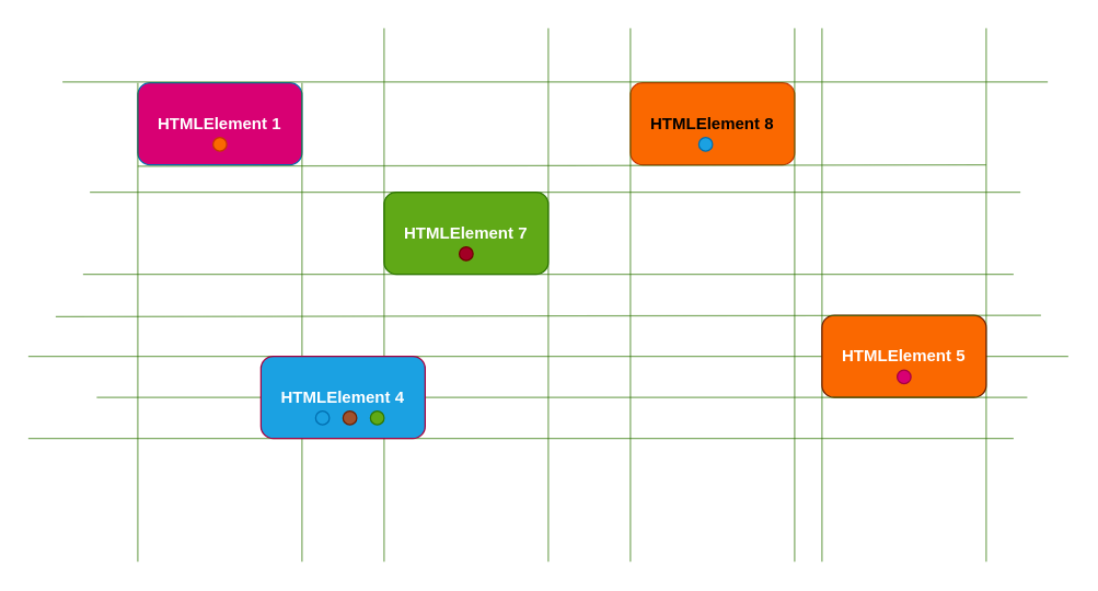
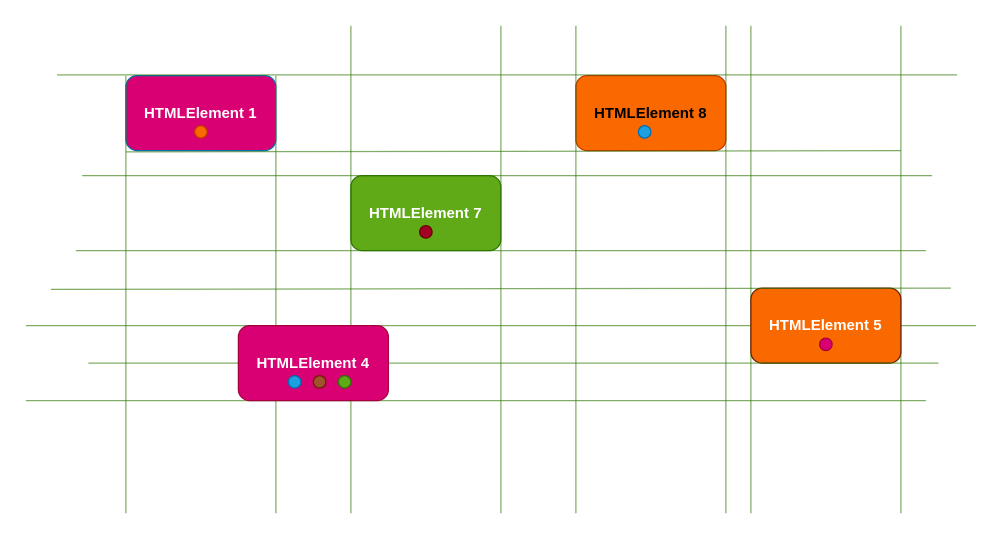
  <mxCell id="0" />
  <mxCell id="1" parent="0" />
  <mxCell id="2" value="&lt;b style=&quot;color: generic-light-dark(rgb(0, 0, 0), rgb(255, 255, 255));&quot;&gt;HTMLElement 1&lt;/b&gt;" style="rounded=1;whiteSpace=wrap;html=1;fillColor=#d80073;fontColor=#ffffff;strokeColor=#006EAF;" vertex="1" parent="1"><mxGeometry x="100" y="60" width="120" height="60" as="geometry" /></mxCell>
  <mxCell id="3" value="&lt;b&gt;HTMLElement 7&lt;/b&gt;" style="rounded=1;whiteSpace=wrap;html=1;fillColor=#60a917;fontColor=#ffffff;strokeColor=#2D7600;" vertex="1" parent="1"><mxGeometry x="280" y="140" width="120" height="60" as="geometry" /></mxCell>
  <mxCell id="4" value="&lt;b&gt;HTMLElement 8&lt;/b&gt;" style="rounded=1;whiteSpace=wrap;html=1;fillColor=#fa6800;fontColor=#000000;strokeColor=#C73500;" vertex="1" parent="1"><mxGeometry x="460" y="60" width="120" height="60" as="geometry" /></mxCell>
  <mxCell id="5" value="" style="endArrow=none;html=1;rounded=0;fillColor=#60a917;strokeColor=#2D7600;entryX=1;entryY=0;entryDx=0;entryDy=0;opacity=60;" edge="1" parent="1" target="2"><mxGeometry width="50" height="50" relative="1" as="geometry"><mxPoint x="220" y="410" as="sourcePoint" /><mxPoint x="220" y="90" as="targetPoint" /></mxGeometry></mxCell>
  <mxCell id="6" value="" style="endArrow=none;html=1;rounded=0;fillColor=#60a917;strokeColor=#2D7600;entryX=0;entryY=0;entryDx=0;entryDy=0;opacity=60;" edge="1" parent="1" target="2"><mxGeometry width="50" height="50" relative="1" as="geometry"><mxPoint x="100" y="410" as="sourcePoint" /><mxPoint x="100" y="90" as="targetPoint" /></mxGeometry></mxCell>
  <mxCell id="7" value="" style="endArrow=none;html=1;rounded=0;fillColor=#60a917;strokeColor=#2D7600;opacity=60;" edge="1" parent="1"><mxGeometry width="50" height="50" relative="1" as="geometry"><mxPoint x="280" y="410" as="sourcePoint" /><mxPoint x="280" y="20" as="targetPoint" /></mxGeometry></mxCell>
  <mxCell id="8" value="" style="endArrow=none;html=1;rounded=0;fillColor=#60a917;strokeColor=#2D7600;opacity=60;" edge="1" parent="1"><mxGeometry width="50" height="50" relative="1" as="geometry"><mxPoint x="400" y="410" as="sourcePoint" /><mxPoint x="400" y="20" as="targetPoint" /></mxGeometry></mxCell>
  <mxCell id="9" value="" style="endArrow=none;html=1;rounded=0;fillColor=#60a917;strokeColor=#2D7600;opacity=60;" edge="1" parent="1"><mxGeometry width="50" height="50" relative="1" as="geometry"><mxPoint x="460" y="410" as="sourcePoint" /><mxPoint x="460" y="20" as="targetPoint" /></mxGeometry></mxCell>
  <mxCell id="10" value="" style="endArrow=none;html=1;rounded=0;fillColor=#60a917;strokeColor=#2D7600;opacity=60;" edge="1" parent="1"><mxGeometry width="50" height="50" relative="1" as="geometry"><mxPoint x="580" y="410" as="sourcePoint" /><mxPoint x="580" y="20" as="targetPoint" /></mxGeometry></mxCell>
  <mxCell id="11" value="" style="endArrow=none;html=1;rounded=0;fillColor=#60a917;strokeColor=#2D7600;opacity=60;" edge="1" parent="1"><mxGeometry width="50" height="50" relative="1" as="geometry"><mxPoint x="600" y="410" as="sourcePoint" /><mxPoint x="600" y="20" as="targetPoint" /></mxGeometry></mxCell>
  <mxCell id="12" value="" style="endArrow=none;html=1;rounded=0;fillColor=#60a917;strokeColor=#2D7600;opacity=60;" edge="1" parent="1"><mxGeometry width="50" height="50" relative="1" as="geometry"><mxPoint x="720" y="410" as="sourcePoint" /><mxPoint x="720" y="20" as="targetPoint" /></mxGeometry></mxCell>
  <mxCell id="13" value="" style="endArrow=none;html=1;rounded=0;fillColor=#60a917;strokeColor=#2D7600;opacity=60;" edge="1" parent="1"><mxGeometry width="50" height="50" relative="1" as="geometry"><mxPoint x="720" y="120" as="sourcePoint" /><mxPoint x="100" y="121" as="targetPoint" /></mxGeometry></mxCell>
  <mxCell id="14" value="" style="endArrow=none;html=1;rounded=0;fillColor=#60a917;strokeColor=#2D7600;opacity=60;" edge="1" parent="1"><mxGeometry width="50" height="50" relative="1" as="geometry"><mxPoint x="740" y="320" as="sourcePoint" /><mxPoint x="20" y="320" as="targetPoint" /></mxGeometry></mxCell>
  <mxCell id="15" value="" style="endArrow=none;html=1;rounded=0;fillColor=#60a917;strokeColor=#2D7600;opacity=60;" edge="1" parent="1"><mxGeometry width="50" height="50" relative="1" as="geometry"><mxPoint x="780" y="260" as="sourcePoint" /><mxPoint x="20" y="260" as="targetPoint" /></mxGeometry></mxCell>
  <mxCell id="16" value="&lt;b&gt;HTMLElement 5&lt;/b&gt;" style="rounded=1;whiteSpace=wrap;html=1;fillColor=#fa6800;fontColor=#ffffff;strokeColor=#6D1F00;" vertex="1" parent="1"><mxGeometry x="600" y="230" width="120" height="60" as="geometry" /></mxCell>
  <mxCell id="17" value="" style="endArrow=none;html=1;rounded=0;fillColor=#60a917;strokeColor=#2D7600;opacity=60;" edge="1" parent="1"><mxGeometry width="50" height="50" relative="1" as="geometry"><mxPoint x="765" y="59.43" as="sourcePoint" /><mxPoint x="45" y="59.43" as="targetPoint" /></mxGeometry></mxCell>
  <mxCell id="18" value="" style="endArrow=none;html=1;rounded=0;fillColor=#60a917;strokeColor=#2D7600;opacity=60;" edge="1" parent="1"><mxGeometry width="50" height="50" relative="1" as="geometry"><mxPoint x="760" y="230" as="sourcePoint" /><mxPoint x="40" y="231" as="targetPoint" /></mxGeometry></mxCell>
  <mxCell id="19" value="" style="endArrow=none;html=1;rounded=0;fillColor=#60a917;strokeColor=#2D7600;opacity=60;" edge="1" parent="1"><mxGeometry width="50" height="50" relative="1" as="geometry"><mxPoint x="750" y="290" as="sourcePoint" /><mxPoint x="70" y="290" as="targetPoint" /></mxGeometry></mxCell>
- <mxCell id="20" value="&lt;b&gt;HTMLElement 4&lt;/b&gt;" style="rounded=1;whiteSpace=wrap;html=1;fillColor=#1ba1e2;fontColor=#ffffff;strokeColor=#A50040;" vertex="1" parent="1"><mxGeometry x="190" y="260" width="120" height="60" as="geometry" /></mxCell>
+ <mxCell id="20" value="&lt;b&gt;HTMLElement 4&lt;/b&gt;" style="rounded=1;whiteSpace=wrap;html=1;fillColor=#d80073;fontColor=#ffffff;strokeColor=#A50040;" vertex="1" parent="1"><mxGeometry x="190" y="260" width="120" height="60" as="geometry" /></mxCell>
  <mxCell id="21" value="" style="endArrow=none;html=1;rounded=0;fillColor=#60a917;strokeColor=#2D7600;opacity=60;" edge="1" parent="1"><mxGeometry width="50" height="50" relative="1" as="geometry"><mxPoint x="740" y="200" as="sourcePoint" /><mxPoint x="60" y="200" as="targetPoint" /></mxGeometry></mxCell>
  <mxCell id="22" value="" style="endArrow=none;html=1;rounded=0;fillColor=#60a917;strokeColor=#2D7600;opacity=60;" edge="1" parent="1"><mxGeometry width="50" height="50" relative="1" as="geometry"><mxPoint x="745" y="140" as="sourcePoint" /><mxPoint x="65" y="140" as="targetPoint" /></mxGeometry></mxCell>
  <mxCell id="23" value="" style="ellipse;whiteSpace=wrap;html=1;aspect=fixed;fillColor=#1ba1e2;fontColor=#ffffff;strokeColor=#006EAF;" vertex="1" parent="1"><mxGeometry x="230" y="300" width="10" height="10" as="geometry" /></mxCell>
  <mxCell id="24" value="" style="ellipse;whiteSpace=wrap;html=1;aspect=fixed;fillColor=#d80073;fontColor=#ffffff;strokeColor=#A50040;" vertex="1" parent="1"><mxGeometry x="655" y="270" width="10" height="10" as="geometry" /></mxCell>
  <mxCell id="25" value="" style="ellipse;whiteSpace=wrap;html=1;aspect=fixed;fillColor=#fa6800;fontColor=#000000;strokeColor=#C73500;" vertex="1" parent="1"><mxGeometry x="155" y="100" width="10" height="10" as="geometry" /></mxCell>
  <mxCell id="26" value="" style="ellipse;whiteSpace=wrap;html=1;aspect=fixed;fillColor=#a0522d;fontColor=#ffffff;strokeColor=#6D1F00;" vertex="1" parent="1"><mxGeometry x="250" y="300" width="10" height="10" as="geometry" /></mxCell>
  <mxCell id="27" value="" style="ellipse;whiteSpace=wrap;html=1;aspect=fixed;fillColor=#1ba1e2;fontColor=#ffffff;strokeColor=#006EAF;" vertex="1" parent="1"><mxGeometry x="510" y="100" width="10" height="10" as="geometry" /></mxCell>
  <mxCell id="28" value="" style="ellipse;whiteSpace=wrap;html=1;aspect=fixed;fillColor=#a20025;fontColor=#ffffff;strokeColor=#6F0000;" vertex="1" parent="1"><mxGeometry x="335" y="180" width="10" height="10" as="geometry" /></mxCell>
  <mxCell id="29" value="" style="ellipse;whiteSpace=wrap;html=1;aspect=fixed;fillColor=#60a917;fontColor=#ffffff;strokeColor=#2D7600;" vertex="1" parent="1"><mxGeometry x="270" y="300" width="10" height="10" as="geometry" /></mxCell>
